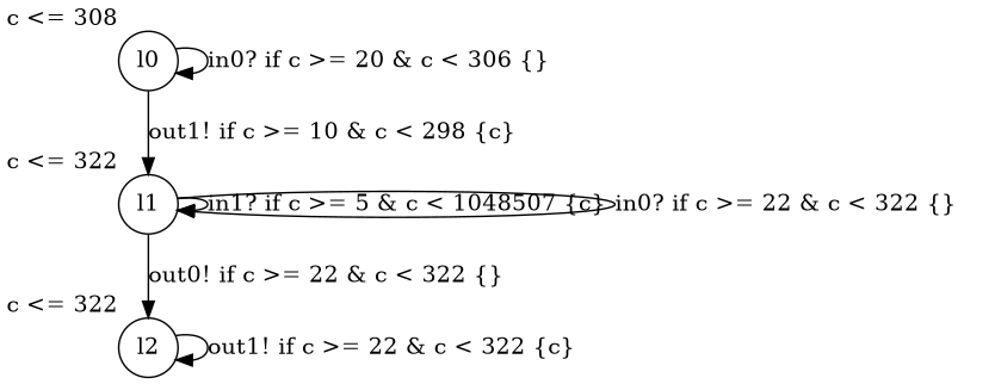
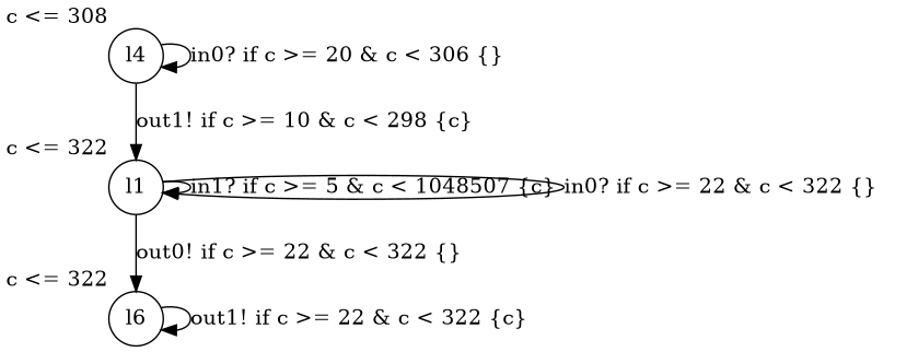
  digraph {
    node [margin=0 shape=circle xlabel="c <= 322"]
-   n1 [label=l0 xlabel="c <= 308"]
+   n1 [label=l4 xlabel="c <= 308"]
    n2 [label=l1]
-   n3 [label=l2]
+   n3 [label=l6]
    n1 -> n1 [label="in0? if c >= 20 & c < 306 {} "]
    n1 -> n2 [label="out1! if c >= 10 & c < 298 {c} "]
    n2 -> n2 [label="in1? if c >= 5 & c < 1048507 {c} "]
    n2 -> n2 [label="in0? if c >= 22 & c < 322 {} "]
    n2 -> n3 [label="out0! if c >= 22 & c < 322 {} "]
    n3 -> n3 [label="out1! if c >= 22 & c < 322 {c} "]
  }
